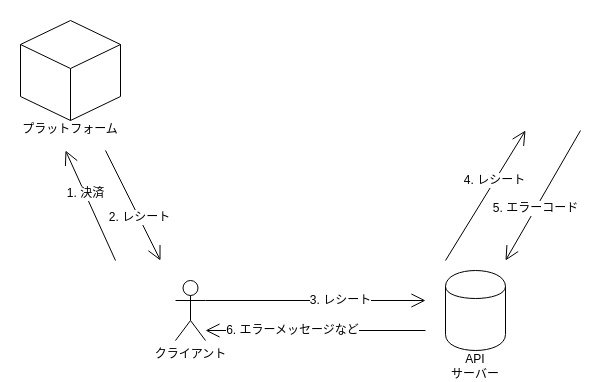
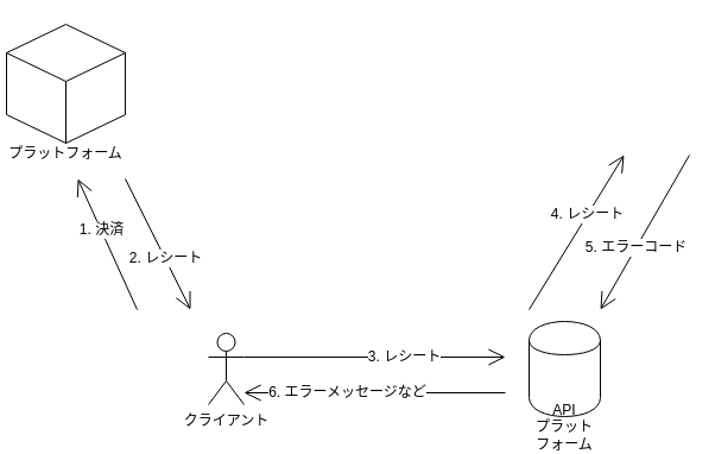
  <mxCell id="0" />
  <mxCell id="1" parent="0" />
  <mxCell id="2" value="クライアント" style="shape=umlActor;verticalLabelPosition=bottom;labelBackgroundColor=#ffffff;verticalAlign=top;html=1;" vertex="1" parent="1"><mxGeometry x="175" y="280" width="30" height="60" as="geometry" /></mxCell>
- <mxCell id="3" value="API&lt;br&gt;サーバー" style="shape=cylinder;whiteSpace=wrap;html=1;boundedLbl=1;backgroundOutline=1;verticalAlign=bottom;spacingBottom=-33;" vertex="1" parent="1"><mxGeometry x="445" y="270" width="60" height="80" as="geometry" /></mxCell>
- <mxCell id="4" value="プラットフォーム" style="html=1;shape=mxgraph.basic.isocube;isoAngle=15;verticalAlign=bottom;whiteSpace=wrap;spacingBottom=-18;" vertex="1" parent="1"><mxGeometry x="20" y="20" width="100" height="100" as="geometry" /></mxCell>
+ <mxCell id="3" value="API&lt;br&gt;プラットフォーム" style="shape=cylinder;whiteSpace=wrap;html=1;boundedLbl=1;backgroundOutline=1;verticalAlign=bottom;spacingBottom=-33;" vertex="1" parent="1"><mxGeometry x="445" y="270" width="60" height="80" as="geometry" /></mxCell>
+ <mxCell id="4" value="プラットフォーム" style="html=1;shape=mxgraph.basic.isocube;isoAngle=15;verticalAlign=bottom;whiteSpace=wrap;spacingBottom=-18;" vertex="1" parent="1"><mxGeometry x="5" y="20" width="100" height="100" as="geometry" /></mxCell>
  <mxCell id="5" value="" style="endArrow=open;endFill=1;endSize=12;html=1;" edge="1" parent="1"><mxGeometry width="160" relative="1" as="geometry"><mxPoint x="115" y="260" as="sourcePoint" /><mxPoint x="65" y="150" as="targetPoint" /></mxGeometry></mxCell>
  <mxCell id="6" value="1. 決済" style="text;html=1;resizable=0;points=[];align=center;verticalAlign=middle;labelBackgroundColor=#ffffff;" vertex="1" connectable="0" parent="5"><mxGeometry x="0.215" relative="1" as="geometry"><mxPoint y="-1" as="offset" /></mxGeometry></mxCell>
  <mxCell id="7" value="" style="endArrow=open;endFill=1;endSize=12;html=1;" edge="1" parent="1"><mxGeometry width="160" relative="1" as="geometry"><mxPoint x="105" y="150" as="sourcePoint" /><mxPoint x="160" y="260" as="targetPoint" /></mxGeometry></mxCell>
  <mxCell id="8" value="2. レシート" style="text;html=1;resizable=0;points=[];align=center;verticalAlign=middle;labelBackgroundColor=#ffffff;" vertex="1" connectable="0" parent="7"><mxGeometry x="0.215" relative="1" as="geometry"><mxPoint y="-1" as="offset" /></mxGeometry></mxCell>
  <mxCell id="9" value="" style="endArrow=open;endFill=1;endSize=12;html=1;" edge="1" parent="1"><mxGeometry width="160" relative="1" as="geometry"><mxPoint x="205" y="300" as="sourcePoint" /><mxPoint x="425" y="300" as="targetPoint" /></mxGeometry></mxCell>
  <mxCell id="10" value="3. レシート" style="text;html=1;resizable=0;points=[];align=center;verticalAlign=middle;labelBackgroundColor=#ffffff;" vertex="1" connectable="0" parent="9"><mxGeometry x="0.215" relative="1" as="geometry"><mxPoint y="-1" as="offset" /></mxGeometry></mxCell>
  <mxCell id="11" value="" style="endArrow=open;endFill=1;endSize=12;html=1;" edge="1" parent="1"><mxGeometry width="160" relative="1" as="geometry"><mxPoint x="445" y="260" as="sourcePoint" /><mxPoint x="525" y="130" as="targetPoint" /></mxGeometry></mxCell>
  <mxCell id="12" value="4. レシート" style="text;html=1;resizable=0;points=[];align=center;verticalAlign=middle;labelBackgroundColor=#ffffff;" vertex="1" connectable="0" parent="11"><mxGeometry x="0.215" relative="1" as="geometry"><mxPoint y="-1" as="offset" /></mxGeometry></mxCell>
  <mxCell id="13" value="" style="endArrow=open;endFill=1;endSize=12;html=1;" edge="1" parent="1"><mxGeometry width="160" relative="1" as="geometry"><mxPoint x="580" y="130" as="sourcePoint" /><mxPoint x="505" y="260" as="targetPoint" /></mxGeometry></mxCell>
  <mxCell id="14" value="5. エラーコード" style="text;html=1;resizable=0;points=[];align=center;verticalAlign=middle;labelBackgroundColor=#ffffff;" vertex="1" connectable="0" parent="13"><mxGeometry x="0.215" relative="1" as="geometry"><mxPoint y="-1" as="offset" /></mxGeometry></mxCell>
  <mxCell id="15" value="" style="endArrow=open;endFill=1;endSize=12;html=1;" edge="1" parent="1"><mxGeometry width="160" relative="1" as="geometry"><mxPoint x="425" y="330" as="sourcePoint" /><mxPoint x="205" y="330" as="targetPoint" /></mxGeometry></mxCell>
  <mxCell id="16" value="6. エラーメッセージなど" style="text;html=1;resizable=0;points=[];align=center;verticalAlign=middle;labelBackgroundColor=#ffffff;" vertex="1" connectable="0" parent="15"><mxGeometry x="0.215" relative="1" as="geometry"><mxPoint y="-1" as="offset" /></mxGeometry></mxCell>
